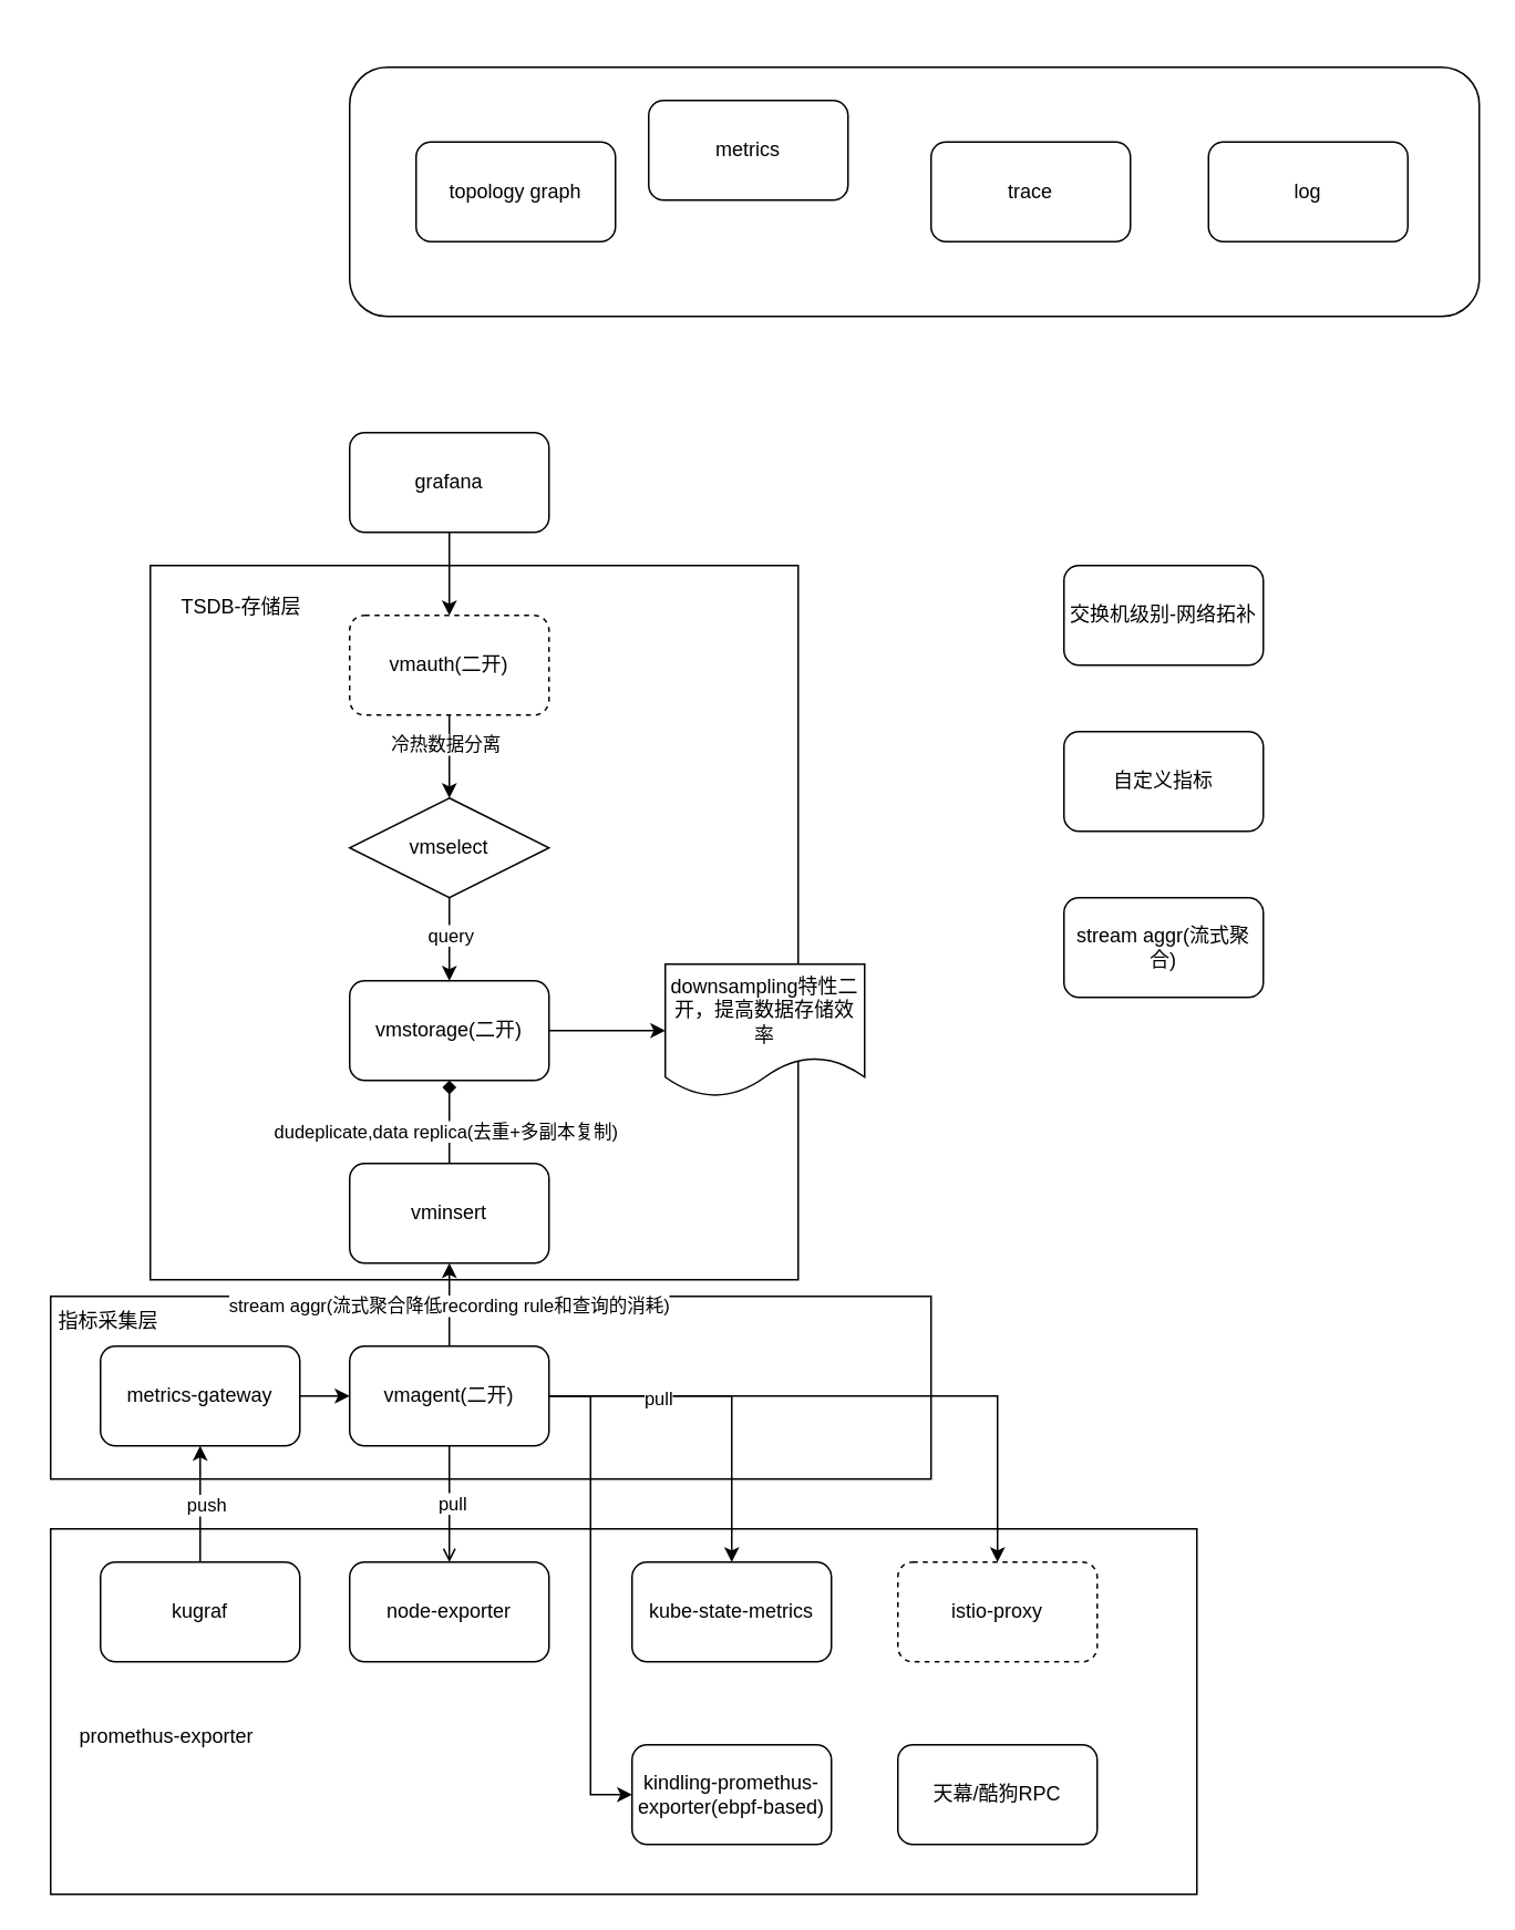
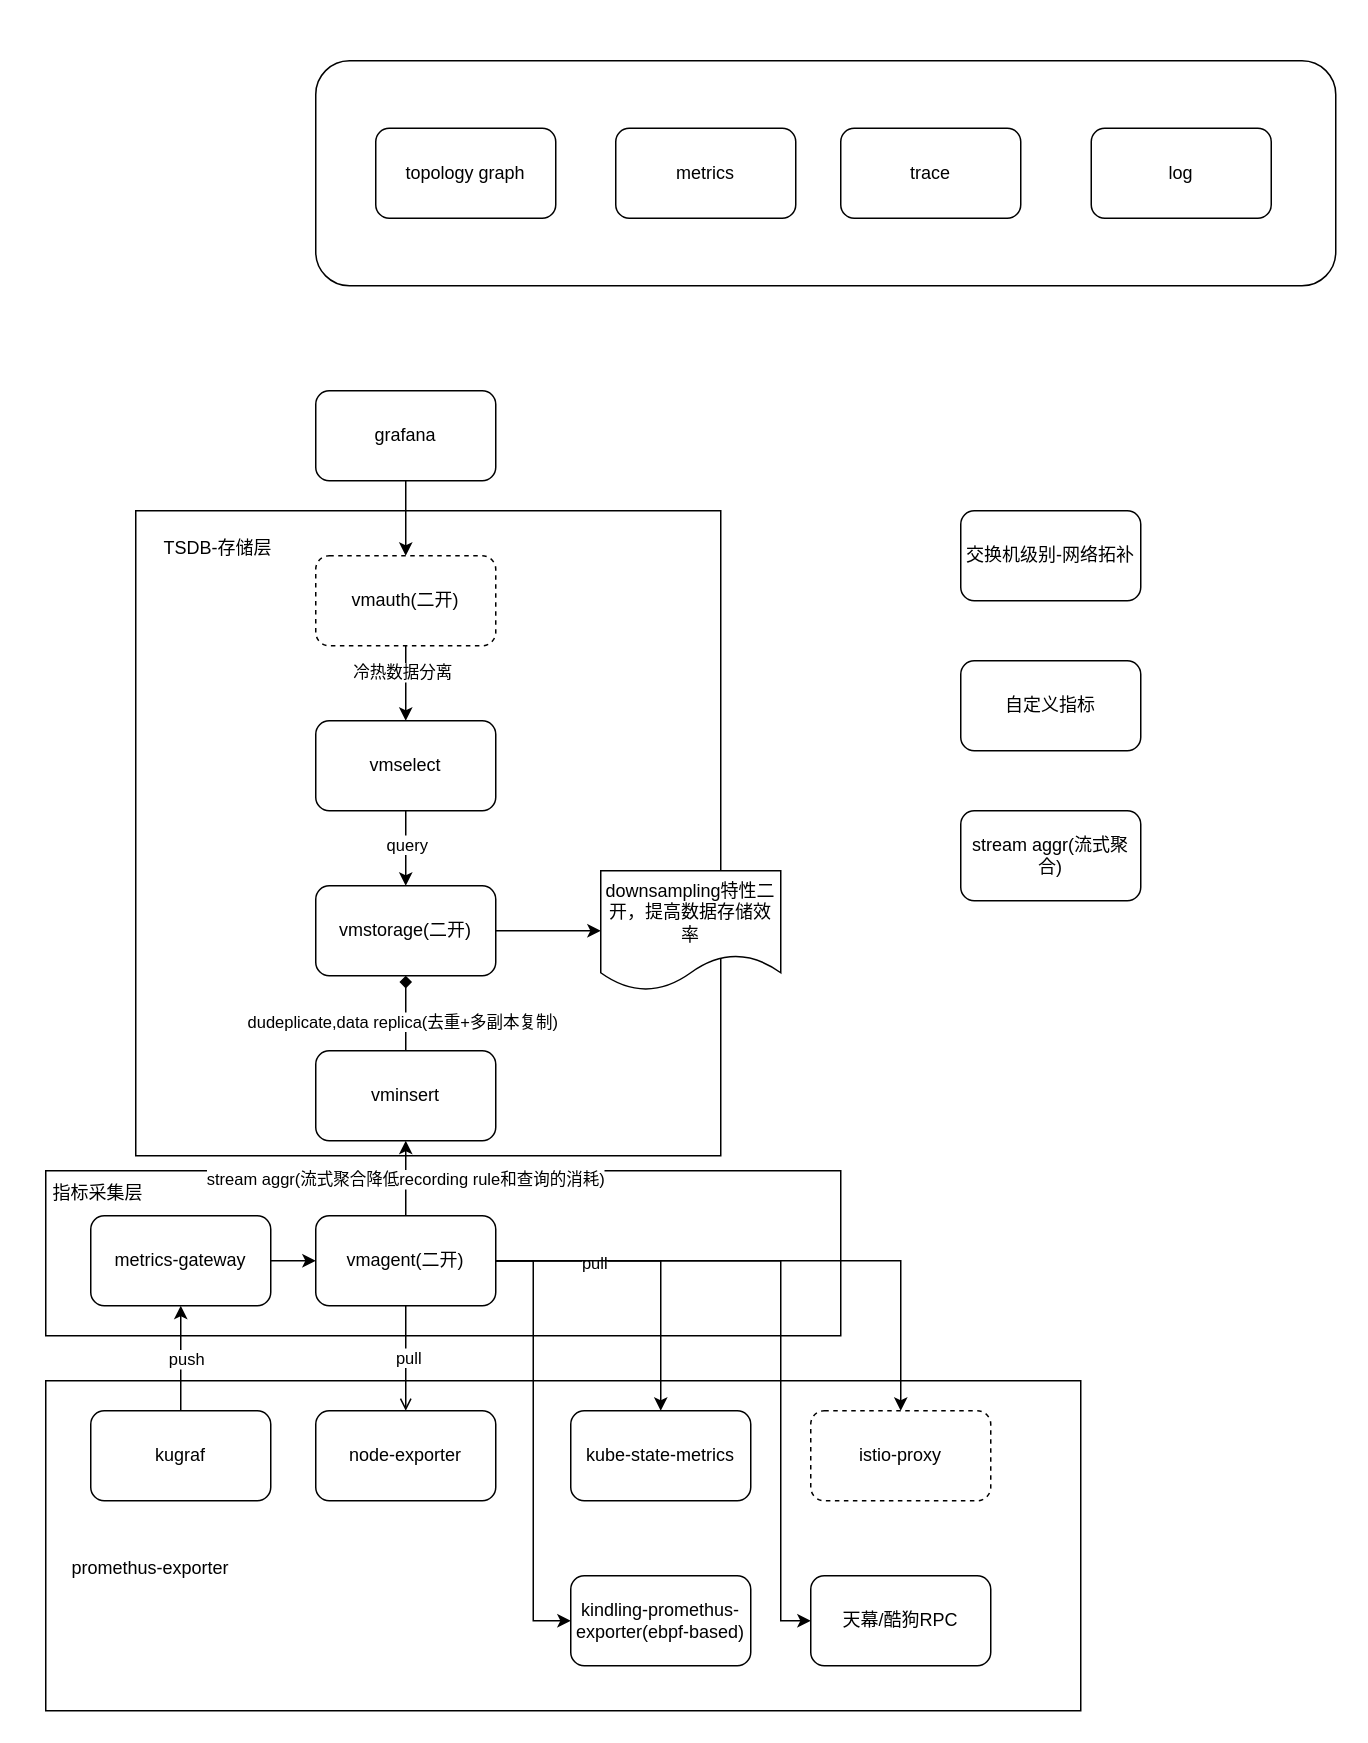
  <mxCell id="0" />
  <mxCell id="1" parent="0" />
  <mxCell id="2" value="" style="rounded=0;whiteSpace=wrap;html=1;" vertex="1" parent="1"><mxGeometry x="30" y="920" width="690" height="220" as="geometry" /></mxCell>
  <mxCell id="3" value="" style="rounded=0;whiteSpace=wrap;html=1;" vertex="1" parent="1"><mxGeometry x="30" y="780" width="530" height="110" as="geometry" /></mxCell>
  <mxCell id="4" value="" style="rounded=0;whiteSpace=wrap;html=1;" vertex="1" parent="1"><mxGeometry x="90" y="340" width="390" height="430" as="geometry" /></mxCell>
  <mxCell id="5" value="" style="text;whiteSpace=wrap;html=1;" vertex="1" parent="1"><mxGeometry x="30" y="20" width="60" height="50" as="geometry" /></mxCell>
  <mxCell id="6" value="" style="edgeStyle=orthogonalEdgeStyle;rounded=0;orthogonalLoop=1;jettySize=auto;html=1;" edge="1" parent="1" source="7" target="10"><mxGeometry relative="1" as="geometry" /></mxCell>
  <mxCell id="7" value="grafana" style="rounded=1;whiteSpace=wrap;html=1;" vertex="1" parent="1"><mxGeometry x="210" y="260" width="120" height="60" as="geometry" /></mxCell>
  <mxCell id="8" value="" style="edgeStyle=orthogonalEdgeStyle;rounded=0;orthogonalLoop=1;jettySize=auto;html=1;" edge="1" parent="1" source="10" target="13"><mxGeometry relative="1" as="geometry" /></mxCell>
  <mxCell id="9" value="冷热数据分离" style="edgeLabel;html=1;align=center;verticalAlign=middle;resizable=0;points=[];" vertex="1" connectable="0" parent="8"><mxGeometry x="-0.32" y="-3" relative="1" as="geometry"><mxPoint as="offset" /></mxGeometry></mxCell>
  <mxCell id="10" value="vmauth(二开)" style="rounded=1;whiteSpace=wrap;html=1;dashed=1;" vertex="1" parent="1"><mxGeometry x="210" y="370" width="120" height="60" as="geometry" /></mxCell>
  <mxCell id="11" value="" style="edgeStyle=orthogonalEdgeStyle;rounded=0;orthogonalLoop=1;jettySize=auto;html=1;" edge="1" parent="1" source="13" target="15"><mxGeometry relative="1" as="geometry" /></mxCell>
  <mxCell id="12" value="query" style="edgeLabel;html=1;align=center;verticalAlign=middle;resizable=0;points=[];" vertex="1" connectable="0" parent="11"><mxGeometry x="-0.12" relative="1" as="geometry"><mxPoint as="offset" /></mxGeometry></mxCell>
- <mxCell id="13" value="vmselect" style="rhombus;whiteSpace=wrap;html=1;" vertex="1" parent="1"><mxGeometry x="210" y="480" width="120" height="60" as="geometry" /></mxCell>
+ <mxCell id="13" value="vmselect" style="rounded=1;whiteSpace=wrap;html=1;" vertex="1" parent="1"><mxGeometry x="210" y="480" width="120" height="60" as="geometry" /></mxCell>
  <mxCell id="14" value="" style="edgeStyle=orthogonalEdgeStyle;rounded=0;orthogonalLoop=1;jettySize=auto;html=1;" edge="1" parent="1" source="15" target="16"><mxGeometry relative="1" as="geometry" /></mxCell>
  <mxCell id="15" value="vmstorage(二开)" style="rounded=1;whiteSpace=wrap;html=1;" vertex="1" parent="1"><mxGeometry x="210" y="590" width="120" height="60" as="geometry" /></mxCell>
  <mxCell id="16" value="downsampling特性二开，提高数据存储效率" style="shape=document;whiteSpace=wrap;html=1;boundedLbl=1;" vertex="1" parent="1"><mxGeometry x="400" y="580" width="120" height="80" as="geometry" /></mxCell>
  <mxCell id="17" value="" style="edgeStyle=orthogonalEdgeStyle;rounded=0;orthogonalLoop=1;jettySize=auto;html=1;endArrow=diamond;" edge="1" parent="1" source="19" target="15"><mxGeometry relative="1" as="geometry" /></mxCell>
  <mxCell id="18" value="dudeplicate,data replica(去重+多副本复制)" style="edgeLabel;html=1;align=center;verticalAlign=middle;resizable=0;points=[];" vertex="1" connectable="0" parent="17"><mxGeometry x="-0.2" y="3" relative="1" as="geometry"><mxPoint as="offset" /></mxGeometry></mxCell>
  <mxCell id="19" value="vminsert" style="rounded=1;whiteSpace=wrap;html=1;" vertex="1" parent="1"><mxGeometry x="210" y="700" width="120" height="60" as="geometry" /></mxCell>
  <mxCell id="20" value="" style="edgeStyle=orthogonalEdgeStyle;rounded=0;orthogonalLoop=1;jettySize=auto;html=1;" edge="1" parent="1" source="29" target="19"><mxGeometry relative="1" as="geometry" /></mxCell>
  <mxCell id="21" value="stream aggr(流式聚合降低recording rule和查询的消耗)" style="edgeLabel;html=1;align=center;verticalAlign=middle;resizable=0;points=[];" vertex="1" connectable="0" parent="20"><mxGeometry y="1" relative="1" as="geometry"><mxPoint as="offset" /></mxGeometry></mxCell>
  <mxCell id="22" style="edgeStyle=orthogonalEdgeStyle;rounded=0;orthogonalLoop=1;jettySize=auto;html=1;endArrow=open;" edge="1" parent="1" source="29" target="35"><mxGeometry relative="1" as="geometry" /></mxCell>
  <mxCell id="23" value="pull" style="edgeLabel;html=1;align=center;verticalAlign=middle;resizable=0;points=[];" vertex="1" connectable="0" parent="22"><mxGeometry x="-0.029" y="1" relative="1" as="geometry"><mxPoint as="offset" /></mxGeometry></mxCell>
  <mxCell id="24" style="edgeStyle=orthogonalEdgeStyle;rounded=0;orthogonalLoop=1;jettySize=auto;html=1;entryX=0.5;entryY=0;entryDx=0;entryDy=0;" edge="1" parent="1" source="29" target="36"><mxGeometry relative="1" as="geometry" /></mxCell>
  <mxCell id="25" style="edgeStyle=orthogonalEdgeStyle;rounded=0;orthogonalLoop=1;jettySize=auto;html=1;entryX=0.5;entryY=0;entryDx=0;entryDy=0;" edge="1" parent="1" source="29" target="44"><mxGeometry relative="1" as="geometry" /></mxCell>
  <mxCell id="26" value="pull" style="edgeLabel;html=1;align=center;verticalAlign=middle;resizable=0;points=[];" vertex="1" connectable="0" parent="25"><mxGeometry x="-0.649" y="-1" relative="1" as="geometry"><mxPoint as="offset" /></mxGeometry></mxCell>
  <mxCell id="27" style="edgeStyle=orthogonalEdgeStyle;rounded=0;orthogonalLoop=1;jettySize=auto;html=1;entryX=0;entryY=0.5;entryDx=0;entryDy=0;" edge="1" parent="1" source="29" target="45"><mxGeometry relative="1" as="geometry" /></mxCell>
+ <mxCell id="28" style="edgeStyle=orthogonalEdgeStyle;rounded=0;orthogonalLoop=1;jettySize=auto;html=1;entryX=0;entryY=0.5;entryDx=0;entryDy=0;" edge="1" parent="1" source="29" target="46"><mxGeometry relative="1" as="geometry"><Array as="points"><mxPoint x="520" y="840" /><mxPoint x="520" y="1080" /></Array></mxGeometry></mxCell>
  <mxCell id="29" value="vmagent(二开)" style="rounded=1;whiteSpace=wrap;html=1;" vertex="1" parent="1"><mxGeometry x="210" y="810" width="120" height="60" as="geometry" /></mxCell>
  <mxCell id="30" value="" style="edgeStyle=orthogonalEdgeStyle;rounded=0;orthogonalLoop=1;jettySize=auto;html=1;" edge="1" parent="1" source="31" target="29"><mxGeometry relative="1" as="geometry" /></mxCell>
  <mxCell id="31" value="metrics-gateway" style="rounded=1;whiteSpace=wrap;html=1;" vertex="1" parent="1"><mxGeometry x="60" y="810" width="120" height="60" as="geometry" /></mxCell>
  <mxCell id="32" value="" style="edgeStyle=orthogonalEdgeStyle;rounded=0;orthogonalLoop=1;jettySize=auto;html=1;" edge="1" parent="1" source="34" target="31"><mxGeometry relative="1" as="geometry" /></mxCell>
  <mxCell id="33" value="push" style="edgeLabel;html=1;align=center;verticalAlign=middle;resizable=0;points=[];" vertex="1" connectable="0" parent="32"><mxGeometry y="-3" relative="1" as="geometry"><mxPoint as="offset" /></mxGeometry></mxCell>
  <mxCell id="34" value="kugraf" style="rounded=1;whiteSpace=wrap;html=1;" vertex="1" parent="1"><mxGeometry x="60" y="940" width="120" height="60" as="geometry" /></mxCell>
  <mxCell id="35" value="node-exporter" style="rounded=1;whiteSpace=wrap;html=1;" vertex="1" parent="1"><mxGeometry x="210" y="940" width="120" height="60" as="geometry" /></mxCell>
  <mxCell id="36" value="kube-state-metrics" style="rounded=1;whiteSpace=wrap;html=1;" vertex="1" parent="1"><mxGeometry x="380" y="940" width="120" height="60" as="geometry" /></mxCell>
  <mxCell id="37" value="" style="rounded=1;whiteSpace=wrap;html=1;" vertex="1" parent="1"><mxGeometry x="210" y="40" width="680" height="150" as="geometry" /></mxCell>
  <mxCell id="38" value="topology graph" style="rounded=1;whiteSpace=wrap;html=1;" vertex="1" parent="1"><mxGeometry x="250" y="85" width="120" height="60" as="geometry" /></mxCell>
- <mxCell id="39" value="metrics" style="rounded=1;whiteSpace=wrap;html=1;" vertex="1" parent="1"><mxGeometry x="390" y="60" width="120" height="60" as="geometry" /></mxCell>
+ <mxCell id="39" value="metrics" style="rounded=1;whiteSpace=wrap;html=1;" vertex="1" parent="1"><mxGeometry x="410" y="85" width="120" height="60" as="geometry" /></mxCell>
  <mxCell id="40" value="trace" style="rounded=1;whiteSpace=wrap;html=1;" vertex="1" parent="1"><mxGeometry x="560" y="85" width="120" height="60" as="geometry" /></mxCell>
  <mxCell id="41" value="log" style="rounded=1;whiteSpace=wrap;html=1;" vertex="1" parent="1"><mxGeometry x="727" y="85" width="120" height="60" as="geometry" /></mxCell>
  <mxCell id="42" value="TSDB-存储层" style="text;html=1;align=center;verticalAlign=middle;whiteSpace=wrap;rounded=0;" vertex="1" parent="1"><mxGeometry x="100" y="350" width="90" height="30" as="geometry" /></mxCell>
  <mxCell id="43" value="指标采集层" style="text;html=1;align=center;verticalAlign=middle;whiteSpace=wrap;rounded=0;" vertex="1" parent="1"><mxGeometry y="780" width="90" height="30" as="geometry" x="20" /></mxCell>
  <mxCell id="44" value="istio-proxy" style="rounded=1;whiteSpace=wrap;html=1;dashed=1;" vertex="1" parent="1"><mxGeometry x="540" y="940" width="120" height="60" as="geometry" /></mxCell>
  <mxCell id="45" value="kindling-promethus-exporter(ebpf-based)" style="rounded=1;whiteSpace=wrap;html=1;" vertex="1" parent="1"><mxGeometry x="380" y="1050" width="120" height="60" as="geometry" /></mxCell>
  <mxCell id="46" value="天幕/酷狗RPC" style="rounded=1;whiteSpace=wrap;html=1;" vertex="1" parent="1"><mxGeometry x="540" y="1050" width="120" height="60" as="geometry" /></mxCell>
  <mxCell id="47" value="promethus-exporter" style="text;html=1;align=center;verticalAlign=middle;whiteSpace=wrap;rounded=0;" vertex="1" parent="1"><mxGeometry x="40" y="1030" width="120" height="30" as="geometry" /></mxCell>
  <mxCell id="48" value="交换机级别-网络拓补" style="rounded=1;whiteSpace=wrap;html=1;" vertex="1" parent="1"><mxGeometry x="640" y="340" width="120" height="60" as="geometry" /></mxCell>
  <mxCell id="49" value="自定义指标" style="rounded=1;whiteSpace=wrap;html=1;" vertex="1" parent="1"><mxGeometry x="640" y="440" width="120" height="60" as="geometry" /></mxCell>
  <mxCell id="50" value="stream aggr(流式聚合)" style="rounded=1;whiteSpace=wrap;html=1;" vertex="1" parent="1"><mxGeometry x="640" y="540" width="120" height="60" as="geometry" /></mxCell>
